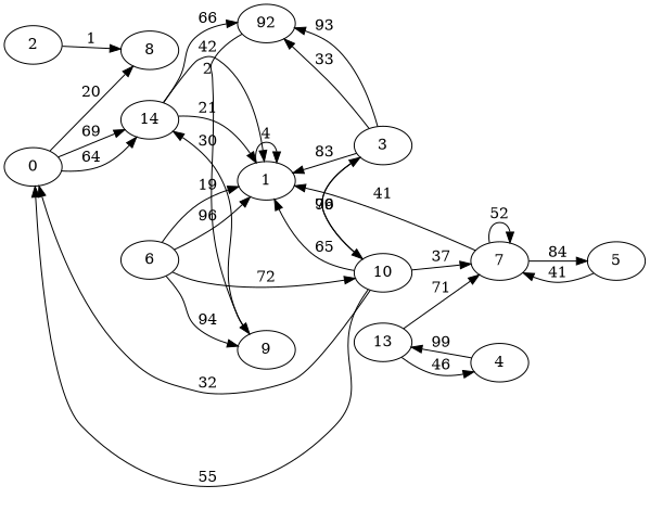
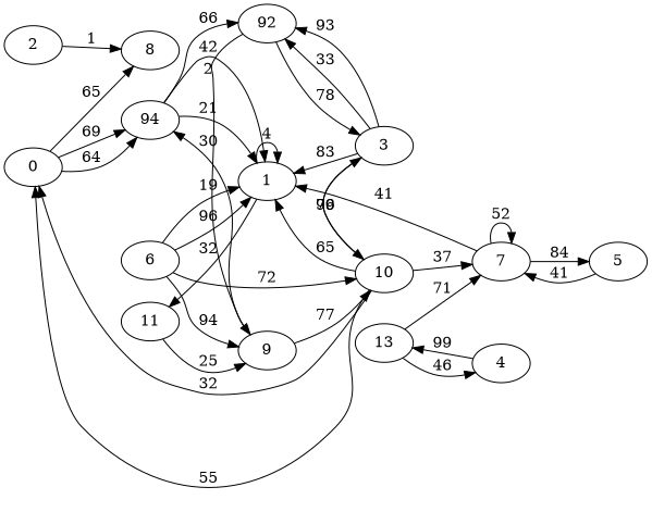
  digraph {
    rankdir=LR
    ranksep=equally
    0
    8
-   14
+   14 [label=94]
+   11
    n5 [label=92]
    1
    9
    3
    10
    7
    5
    2
    4
    13
    6
    subgraph sub_1 {
      rank=same
      0
    }
    subgraph sub_2 {
      rank=same
      8
      14
+     11
    }
    subgraph sub_3 {
      rank=same
      n5
      1
      9
    }
    subgraph sub_4 {
      rank=same
      3
      10
    }
    subgraph sub_5 {
      rank=same
      7
    }
    subgraph sub_6 {
      rank=same
      5
    }
    subgraph sub_7 {
      rank=same
    }
    subgraph sub_8 {
      rank=same
      2
    }
    subgraph sub_9 {
      rank=same
    }
    subgraph sub_10 {
      rank=same
      4
    }
    subgraph sub_11 {
      rank=same
      13
    }
    subgraph sub_12 {
      rank=same
    }
    subgraph sub_13 {
      rank=same
      6
    }
    subgraph sub_14 {
      rank=same
    }
-   0 -> 8 [label=20]
+   0 -> 8 [label=65]
    0 -> 14 [label=69]
    0 -> 14 [label=64]
    14 -> n5 [label=66]
    14 -> 1 [label=42]
    14 -> 1 [label=21]
+   11 -> 9 [label=25]
    n5 -> 9 [label=2]
+   n5 -> 3 [label=78]
+   1 -> 11 [label=32]
    1 -> 1 [label=4]
    9 -> 14 [label=30]
+   9 -> 10 [label=77]
    3 -> n5 [label=93]
    3 -> n5 [label=33]
    3 -> 1 [label=83]
    3 -> 10 [label=79]
    10 -> 0 [label=55]
    10 -> 0 [label=32]
    10 -> 1 [label=65]
    10 -> 3 [label=96]
    10 -> 7 [label=37]
    7 -> 1 [label=41]
    7 -> 7 [label=52]
    7 -> 5 [label=84]
    5 -> 7 [label=41]
    2 -> 8 [label=1]
    4 -> 13 [label=99]
    13 -> 7 [label=71]
    13 -> 4 [label=46]
    6 -> 1 [label=19]
    6 -> 1 [label=96]
    6 -> 9 [label=94]
    6 -> 10 [label=72]
  }
